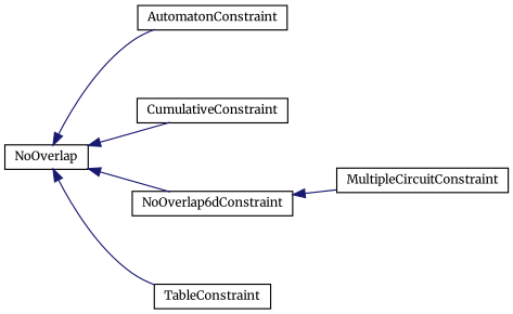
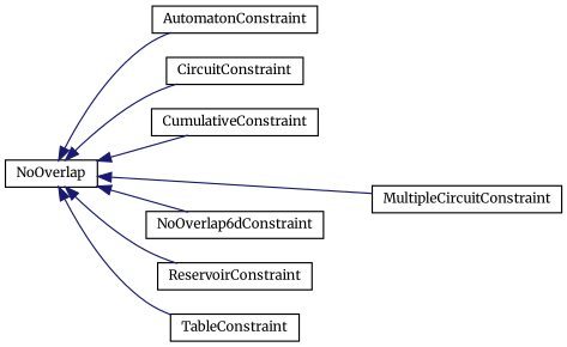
  digraph {
    fontname=Merriweather
    rankdir=LR
    node [color=black fillcolor=white fontname=Merriweather fontsize=10 shape=record style=filled]
    edge [color=midnightblue dir=back fontname=Merriweather fontsize=10 labelfontname=Helvetica labelfontsize=10 style=solid]
    n1 [height=0.2 label=NoOverlap width=0.4]
    n2 [height=0.2 label=AutomatonConstraint width=0.4]
+   n3 [height=0.2 label=CircuitConstraint width=0.4]
    n4 [height=0.2 label=CumulativeConstraint width=0.4]
    n5 [height=0.2 label=MultipleCircuitConstraint width=0.4]
    n6 [height=0.2 label=NoOverlap6dConstraint width=0.4]
+   n7 [height=0.2 label=ReservoirConstraint width=0.4]
    n8 [height=0.2 label=TableConstraint width=0.4]
    n1 -> n2
+   n1 -> n3
    n1 -> n4
-   n6 -> n5
+   n1 -> n5
    n1 -> n6
+   n1 -> n7
    n1 -> n8
  }
